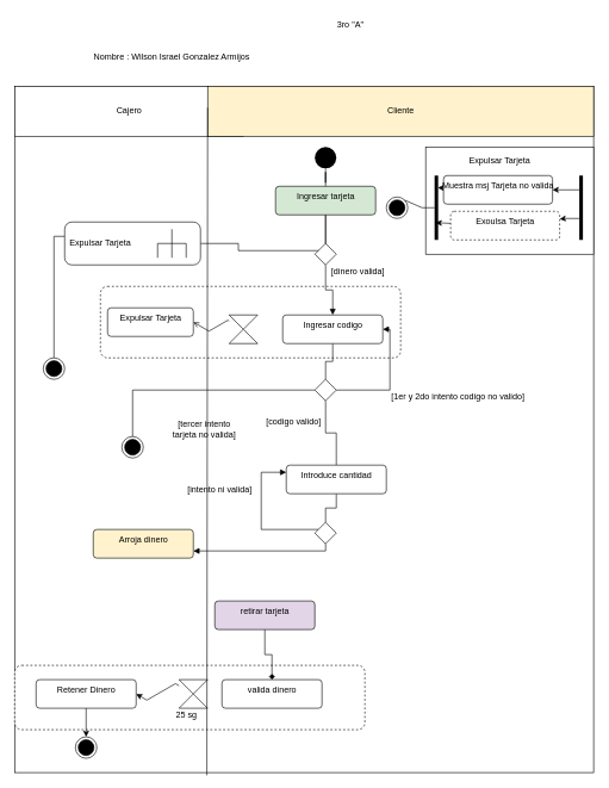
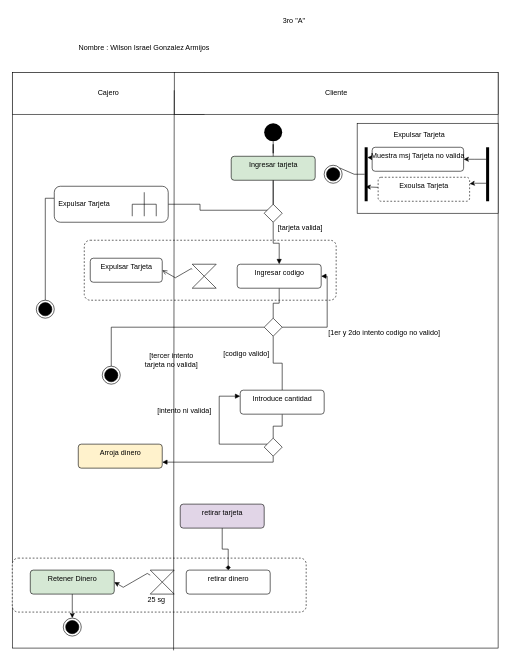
  <mxCell id="0" />
  <mxCell id="1" parent="0" />
  <mxCell id="2" value="Cajero" style="html=1;" vertex="1" parent="1"><mxGeometry x="340" y="120" width="320" height="90" as="geometry" /></mxCell>
  <mxCell id="3" value="" style="html=1;" vertex="1" parent="1"><mxGeometry x="20" y="120" width="810" height="960" as="geometry" /></mxCell>
  <mxCell id="4" value="" style="dashed=1;rounded=1;absoluteArcSize=1;arcSize=20;html=1;verticalAlign=top;align=left;spacingTop=5;spacingLeft=10;" vertex="1" parent="1"><mxGeometry x="140" y="400" width="420" height="100" as="geometry" /></mxCell>
  <mxCell id="5" value="" style="html=1;" vertex="1" parent="1"><mxGeometry x="595" y="205" width="235" height="150" as="geometry" /></mxCell>
  <mxCell id="6" value="" style="html=1;align=center;verticalAlign=top;rounded=1;absoluteArcSize=1;arcSize=20;dashed=1;" vertex="1" parent="1"><mxGeometry x="20" y="930" width="490" height="90" as="geometry" /></mxCell>
  <mxCell id="7" style="edgeStyle=orthogonalEdgeStyle;rounded=0;orthogonalLoop=1;jettySize=auto;html=1;endArrow=none;endFill=0;" edge="1" parent="1" source="8" target="15"><mxGeometry relative="1" as="geometry"><Array as="points"><mxPoint x="455" y="350" /><mxPoint x="333" y="350" /><mxPoint x="333" y="340" /></Array></mxGeometry></mxCell>
  <mxCell id="8" value="Ingresar tarjeta" style="html=1;align=center;verticalAlign=top;rounded=1;absoluteArcSize=1;arcSize=10;dashed=0;fillColor=#d5e8d4;" vertex="1" parent="1"><mxGeometry x="385" y="260" width="140" height="40" as="geometry" /></mxCell>
  <mxCell id="9" style="edgeStyle=orthogonalEdgeStyle;rounded=0;orthogonalLoop=1;jettySize=auto;html=1;endArrow=none;endFill=0;" edge="1" parent="1" source="10" target="8"><mxGeometry relative="1" as="geometry" /></mxCell>
  <mxCell id="10" value="" style="ellipse;fillColor=#000000;strokeColor=none;" vertex="1" parent="1"><mxGeometry x="440" y="205" width="30" height="30" as="geometry" /></mxCell>
  <mxCell id="11" style="edgeStyle=orthogonalEdgeStyle;rounded=0;orthogonalLoop=1;jettySize=auto;html=1;endArrow=none;endFill=0;" edge="1" parent="1" source="13" target="8"><mxGeometry relative="1" as="geometry" /></mxCell>
  <mxCell id="12" style="edgeStyle=orthogonalEdgeStyle;rounded=0;orthogonalLoop=1;jettySize=auto;html=1;endArrow=block;endFill=1;" edge="1" parent="1" source="13" target="18"><mxGeometry relative="1" as="geometry" /></mxCell>
  <mxCell id="13" value="" style="rhombus;" vertex="1" parent="1"><mxGeometry x="440" y="340" width="30" height="30" as="geometry" /></mxCell>
  <mxCell id="14" style="edgeStyle=orthogonalEdgeStyle;rounded=0;orthogonalLoop=1;jettySize=auto;html=1;endArrow=none;endFill=0;" edge="1" parent="1" source="15" target="16"><mxGeometry relative="1" as="geometry"><Array as="points"><mxPoint x="75" y="330" /></Array></mxGeometry></mxCell>
  <mxCell id="15" value="Expulsar Tarjeta" style="shape=mxgraph.uml25.behaviorAction;html=1;rounded=1;absoluteArcSize=1;arcSize=10;align=left;spacingLeft=5;" vertex="1" parent="1"><mxGeometry x="90" y="310" width="190" height="60" as="geometry" /></mxCell>
  <mxCell id="16" value="" style="ellipse;html=1;shape=endState;fillColor=strokeColor;" vertex="1" parent="1"><mxGeometry x="60" y="500" width="30" height="30" as="geometry" /></mxCell>
  <mxCell id="17" style="edgeStyle=orthogonalEdgeStyle;rounded=0;orthogonalLoop=1;jettySize=auto;html=1;endArrow=none;endFill=0;" edge="1" parent="1" source="18" target="22"><mxGeometry relative="1" as="geometry" /></mxCell>
  <mxCell id="18" value="Ingresar codigo" style="html=1;align=center;verticalAlign=top;rounded=1;absoluteArcSize=1;arcSize=10;dashed=0;" vertex="1" parent="1"><mxGeometry x="395" y="440" width="140" height="40" as="geometry" /></mxCell>
  <mxCell id="19" style="edgeStyle=orthogonalEdgeStyle;rounded=0;orthogonalLoop=1;jettySize=auto;html=1;entryX=1;entryY=0.5;entryDx=0;entryDy=0;endArrow=block;endFill=1;" edge="1" parent="1" source="22" target="18"><mxGeometry relative="1" as="geometry"><Array as="points"><mxPoint x="545" y="545" /><mxPoint x="545" y="460" /></Array></mxGeometry></mxCell>
  <mxCell id="20" style="edgeStyle=orthogonalEdgeStyle;rounded=0;orthogonalLoop=1;jettySize=auto;html=1;endArrow=none;endFill=0;entryX=0.5;entryY=0;entryDx=0;entryDy=0;" edge="1" parent="1" source="22" target="24"><mxGeometry relative="1" as="geometry"><mxPoint x="455" y="610" as="targetPoint" /></mxGeometry></mxCell>
  <mxCell id="21" style="edgeStyle=orthogonalEdgeStyle;rounded=0;orthogonalLoop=1;jettySize=auto;html=1;entryX=0.5;entryY=0;entryDx=0;entryDy=0;endArrow=none;endFill=0;" edge="1" parent="1" source="22" target="25"><mxGeometry relative="1" as="geometry" /></mxCell>
  <mxCell id="22" value="" style="rhombus;" vertex="1" parent="1"><mxGeometry x="440" y="530" width="30" height="30" as="geometry" /></mxCell>
  <mxCell id="23" style="edgeStyle=orthogonalEdgeStyle;rounded=0;orthogonalLoop=1;jettySize=auto;html=1;endArrow=none;endFill=0;" edge="1" parent="1" source="24" target="32"><mxGeometry relative="1" as="geometry" /></mxCell>
  <mxCell id="24" value="Introduce cantidad" style="html=1;align=center;verticalAlign=top;rounded=1;absoluteArcSize=1;arcSize=10;dashed=0;" vertex="1" parent="1"><mxGeometry x="400" y="650" width="140" height="40" as="geometry" /></mxCell>
  <mxCell id="25" value="" style="ellipse;html=1;shape=endState;fillColor=strokeColor;" vertex="1" parent="1"><mxGeometry x="170" y="610" width="30" height="30" as="geometry" /></mxCell>
  <mxCell id="26" value="[tercer intento &lt;br&gt;tarjeta no valida]" style="text;html=1;align=center;verticalAlign=middle;resizable=0;points=[];autosize=1;strokeColor=none;fillColor=none;" vertex="1" parent="1"><mxGeometry x="230" y="580" width="110" height="40" as="geometry" /></mxCell>
- <mxCell id="27" value="[dinero valida]" style="text;html=1;align=center;verticalAlign=middle;resizable=0;points=[];autosize=1;strokeColor=none;fillColor=none;" vertex="1" parent="1"><mxGeometry x="450" y="365" width="100" height="30" as="geometry" /></mxCell>
+ <mxCell id="27" value="[tarjeta valida]" style="text;html=1;align=center;verticalAlign=middle;resizable=0;points=[];autosize=1;strokeColor=none;fillColor=none;" vertex="1" parent="1"><mxGeometry x="450" y="365" width="100" height="30" as="geometry" /></mxCell>
  <mxCell id="28" value="[1er y 2do intento codigo no valido]" style="text;html=1;align=center;verticalAlign=middle;resizable=0;points=[];autosize=1;strokeColor=none;fillColor=none;" vertex="1" parent="1"><mxGeometry x="535" y="540" width="210" height="30" as="geometry" /></mxCell>
  <mxCell id="29" value="[codigo valido]" style="text;html=1;align=center;verticalAlign=middle;resizable=0;points=[];autosize=1;strokeColor=none;fillColor=none;" vertex="1" parent="1"><mxGeometry x="360" y="575" width="100" height="30" as="geometry" /></mxCell>
  <mxCell id="30" style="edgeStyle=orthogonalEdgeStyle;rounded=0;orthogonalLoop=1;jettySize=auto;html=1;endArrow=block;endFill=1;" edge="1" parent="1" source="32" target="33"><mxGeometry relative="1" as="geometry"><Array as="points"><mxPoint x="455" y="770" /><mxPoint x="210" y="770" /></Array></mxGeometry></mxCell>
  <mxCell id="31" style="edgeStyle=orthogonalEdgeStyle;rounded=0;orthogonalLoop=1;jettySize=auto;html=1;entryX=0;entryY=0.25;entryDx=0;entryDy=0;endArrow=block;endFill=1;" edge="1" parent="1" source="32" target="24"><mxGeometry relative="1" as="geometry"><Array as="points"><mxPoint x="365" y="740" /><mxPoint x="365" y="660" /></Array></mxGeometry></mxCell>
  <mxCell id="32" value="" style="rhombus;" vertex="1" parent="1"><mxGeometry x="440" y="730" width="30" height="30" as="geometry" /></mxCell>
  <mxCell id="33" value="Arroja dinero" style="html=1;align=center;verticalAlign=top;rounded=1;absoluteArcSize=1;arcSize=10;dashed=0;fillColor=#fff2cc;" vertex="1" parent="1"><mxGeometry x="130" y="740" width="140" height="40" as="geometry" /></mxCell>
  <mxCell id="34" value="&amp;nbsp;[intento ni valida]" style="text;html=1;align=center;verticalAlign=middle;resizable=0;points=[];autosize=1;strokeColor=none;fillColor=none;" vertex="1" parent="1"><mxGeometry x="240" y="670" width="130" height="30" as="geometry" /></mxCell>
  <mxCell id="35" style="edgeStyle=orthogonalEdgeStyle;rounded=0;orthogonalLoop=1;jettySize=auto;html=1;endArrow=diamond;endFill=1;" edge="1" parent="1" source="36" target="39"><mxGeometry relative="1" as="geometry" /></mxCell>
  <mxCell id="36" value="retirar tarjeta" style="html=1;align=center;verticalAlign=top;rounded=1;absoluteArcSize=1;arcSize=10;dashed=0;fillColor=#e1d5e7;" vertex="1" parent="1"><mxGeometry x="300" y="840" width="140" height="40" as="geometry" /></mxCell>
  <mxCell id="37" style="edgeStyle=isometricEdgeStyle;rounded=0;orthogonalLoop=1;jettySize=auto;html=1;endArrow=classic;endFill=1;elbow=vertical;" edge="1" parent="1" source="38"><mxGeometry relative="1" as="geometry"><mxPoint x="190" y="970" as="targetPoint" /><Array as="points"><mxPoint x="220" y="970" /><mxPoint x="170" y="970" /></Array></mxGeometry></mxCell>
  <mxCell id="38" value="" style="shape=collate;whiteSpace=wrap;html=1;" vertex="1" parent="1"><mxGeometry x="250" y="950" width="40" height="40" as="geometry" /></mxCell>
- <mxCell id="39" value="valida dinero" style="html=1;align=center;verticalAlign=top;rounded=1;absoluteArcSize=1;arcSize=10;dashed=0;" vertex="1" parent="1"><mxGeometry x="310" y="950" width="140" height="40" as="geometry" /></mxCell>
+ <mxCell id="39" value="retirar dinero" style="html=1;align=center;verticalAlign=top;rounded=1;absoluteArcSize=1;arcSize=10;dashed=0;" vertex="1" parent="1"><mxGeometry x="310" y="950" width="140" height="40" as="geometry" /></mxCell>
  <mxCell id="40" style="rounded=0;orthogonalLoop=1;jettySize=auto;html=1;endArrow=classic;endFill=1;elbow=vertical;" edge="1" parent="1" source="41" target="43"><mxGeometry relative="1" as="geometry" /></mxCell>
- <mxCell id="41" value="Retener Dinero" style="html=1;align=center;verticalAlign=top;rounded=1;absoluteArcSize=1;arcSize=10;dashed=0;" vertex="1" parent="1"><mxGeometry x="50" y="950" width="140" height="40" as="geometry" /></mxCell>
+ <mxCell id="41" value="Retener Dinero" style="html=1;align=center;verticalAlign=top;rounded=1;absoluteArcSize=1;arcSize=10;dashed=0;fillColor=#d5e8d4;" vertex="1" parent="1"><mxGeometry x="50" y="950" width="140" height="40" as="geometry" /></mxCell>
  <mxCell id="42" value="25 sg" style="text;html=1;align=center;verticalAlign=middle;resizable=0;points=[];autosize=1;strokeColor=none;fillColor=none;" vertex="1" parent="1"><mxGeometry x="235" y="985" width="50" height="30" as="geometry" /></mxCell>
  <mxCell id="43" value="" style="ellipse;html=1;shape=endState;fillColor=strokeColor;" vertex="1" parent="1"><mxGeometry x="105" y="1030" width="30" height="30" as="geometry" /></mxCell>
  <mxCell id="44" style="edgeStyle=none;rounded=0;orthogonalLoop=1;jettySize=auto;html=1;entryX=0.9;entryY=0.189;entryDx=0;entryDy=0;entryPerimeter=0;endArrow=classic;endFill=1;elbow=vertical;" edge="1" parent="1" source="45" target="52"><mxGeometry relative="1" as="geometry" /></mxCell>
  <mxCell id="45" value="Muestra msj Tarjeta no valida" style="html=1;align=center;verticalAlign=top;rounded=1;absoluteArcSize=1;arcSize=10;dashed=0;" vertex="1" parent="1"><mxGeometry x="620" y="245" width="152.5" height="40" as="geometry" /></mxCell>
  <mxCell id="46" style="edgeStyle=none;rounded=0;orthogonalLoop=1;jettySize=auto;html=1;entryX=0.3;entryY=0.733;entryDx=0;entryDy=0;entryPerimeter=0;endArrow=classic;endFill=1;elbow=vertical;" edge="1" parent="1" source="47" target="52"><mxGeometry relative="1" as="geometry" /></mxCell>
  <mxCell id="47" value="Exoulsa Tarjeta" style="html=1;align=center;verticalAlign=top;rounded=1;absoluteArcSize=1;arcSize=10;dashed=1;" vertex="1" parent="1"><mxGeometry x="630" y="295" width="152.5" height="40" as="geometry" /></mxCell>
  <mxCell id="48" style="edgeStyle=none;rounded=0;orthogonalLoop=1;jettySize=auto;html=1;endArrow=classic;endFill=1;elbow=vertical;" edge="1" parent="1" source="50" target="45"><mxGeometry relative="1" as="geometry"><Array as="points"><mxPoint x="790" y="265" /></Array></mxGeometry></mxCell>
  <mxCell id="49" style="edgeStyle=none;rounded=0;orthogonalLoop=1;jettySize=auto;html=1;endArrow=classic;endFill=1;elbow=vertical;" edge="1" parent="1" source="50" target="47"><mxGeometry relative="1" as="geometry"><Array as="points"><mxPoint x="790" y="305" /></Array></mxGeometry></mxCell>
  <mxCell id="50" value="" style="html=1;points=[];perimeter=orthogonalPerimeter;fillColor=#000000;strokeColor=none;" vertex="1" parent="1"><mxGeometry x="810" y="245" width="5" height="90" as="geometry" /></mxCell>
  <mxCell id="51" style="edgeStyle=none;rounded=0;orthogonalLoop=1;jettySize=auto;html=1;entryX=1;entryY=0;entryDx=0;entryDy=0;endArrow=none;endFill=0;elbow=vertical;" edge="1" parent="1" source="52" target="53"><mxGeometry relative="1" as="geometry"><Array as="points"><mxPoint x="590" y="290" /></Array></mxGeometry></mxCell>
  <mxCell id="52" value="" style="html=1;points=[];perimeter=orthogonalPerimeter;fillColor=#000000;strokeColor=none;" vertex="1" parent="1"><mxGeometry x="607.5" y="245" width="5" height="90" as="geometry" /></mxCell>
  <mxCell id="53" value="" style="ellipse;html=1;shape=endState;fillColor=strokeColor;" vertex="1" parent="1"><mxGeometry x="540" y="275" width="30" height="30" as="geometry" /></mxCell>
  <mxCell id="54" value="Expulsar Tarjeta" style="text;strokeColor=none;fillColor=none;align=left;verticalAlign=top;spacingLeft=4;spacingRight=4;overflow=hidden;rotatable=0;points=[[0,0.5],[1,0.5]];portConstraint=eastwest;" vertex="1" parent="1"><mxGeometry x="650" y="210" width="100" height="26" as="geometry" /></mxCell>
  <mxCell id="55" style="edgeStyle=isometricEdgeStyle;rounded=0;orthogonalLoop=1;jettySize=auto;html=1;endArrow=open;endFill=0;elbow=vertical;entryX=1;entryY=0.5;entryDx=0;entryDy=0;" edge="1" parent="1" source="56" target="57"><mxGeometry relative="1" as="geometry" /></mxCell>
  <mxCell id="56" value="" style="shape=collate;whiteSpace=wrap;html=1;" vertex="1" parent="1"><mxGeometry x="320" y="440" width="40" height="40" as="geometry" /></mxCell>
  <mxCell id="57" value="Expulsar Tarjeta" style="html=1;align=center;verticalAlign=top;rounded=1;absoluteArcSize=1;arcSize=10;dashed=0;" vertex="1" parent="1"><mxGeometry x="150" y="430" width="120" height="40" as="geometry" /></mxCell>
  <mxCell id="58" value="Cajero" style="html=1;" vertex="1" parent="1"><mxGeometry x="20" y="120" width="320" height="70" as="geometry" /></mxCell>
- <mxCell id="59" value="Cliente" style="html=1;fillColor=#fff2cc;" vertex="1" parent="1"><mxGeometry x="290" y="120" width="540" height="70" as="geometry" /></mxCell>
+ <mxCell id="59" value="Cliente" style="html=1;" vertex="1" parent="1"><mxGeometry x="290" y="120" width="540" height="70" as="geometry" /></mxCell>
  <mxCell id="60" value="" style="endArrow=none;html=1;rounded=0;elbow=vertical;exitX=0.332;exitY=1.004;exitDx=0;exitDy=0;exitPerimeter=0;" edge="1" parent="1" source="3"><mxGeometry width="50" height="50" relative="1" as="geometry"><mxPoint x="290" y="1110" as="sourcePoint" /><mxPoint x="290" y="150" as="targetPoint" /></mxGeometry></mxCell>
  <mxCell id="61" value="Nombre : Wilson Israel Gonzalez Armijos" style="text;html=1;strokeColor=none;fillColor=none;align=center;verticalAlign=middle;whiteSpace=wrap;rounded=0;" vertex="1" parent="1"><mxGeometry x="60" y="65" width="360" height="30" as="geometry" /></mxCell>
  <mxCell id="62" value="3ro &quot;A&quot;" style="text;html=1;strokeColor=none;fillColor=none;align=center;verticalAlign=middle;whiteSpace=wrap;rounded=0;" vertex="1" parent="1"><mxGeometry x="460" y="20" width="60" height="30" as="geometry" /></mxCell>
